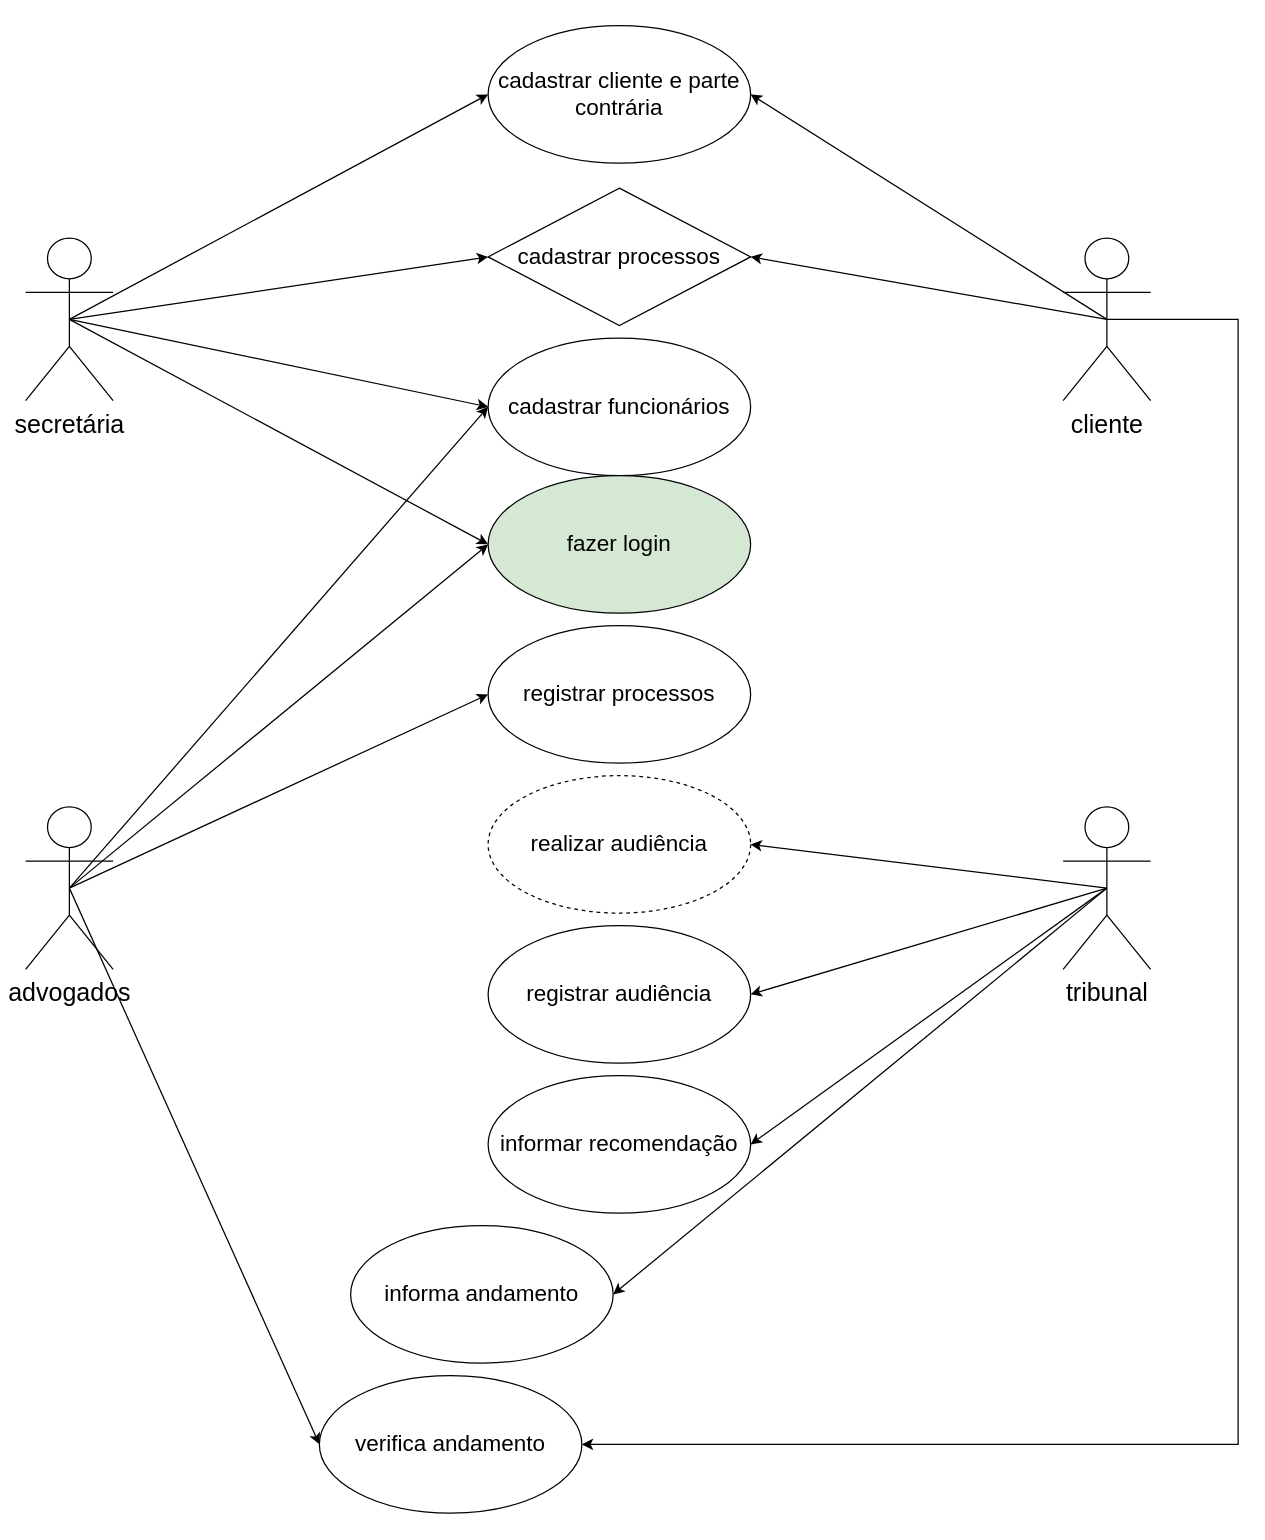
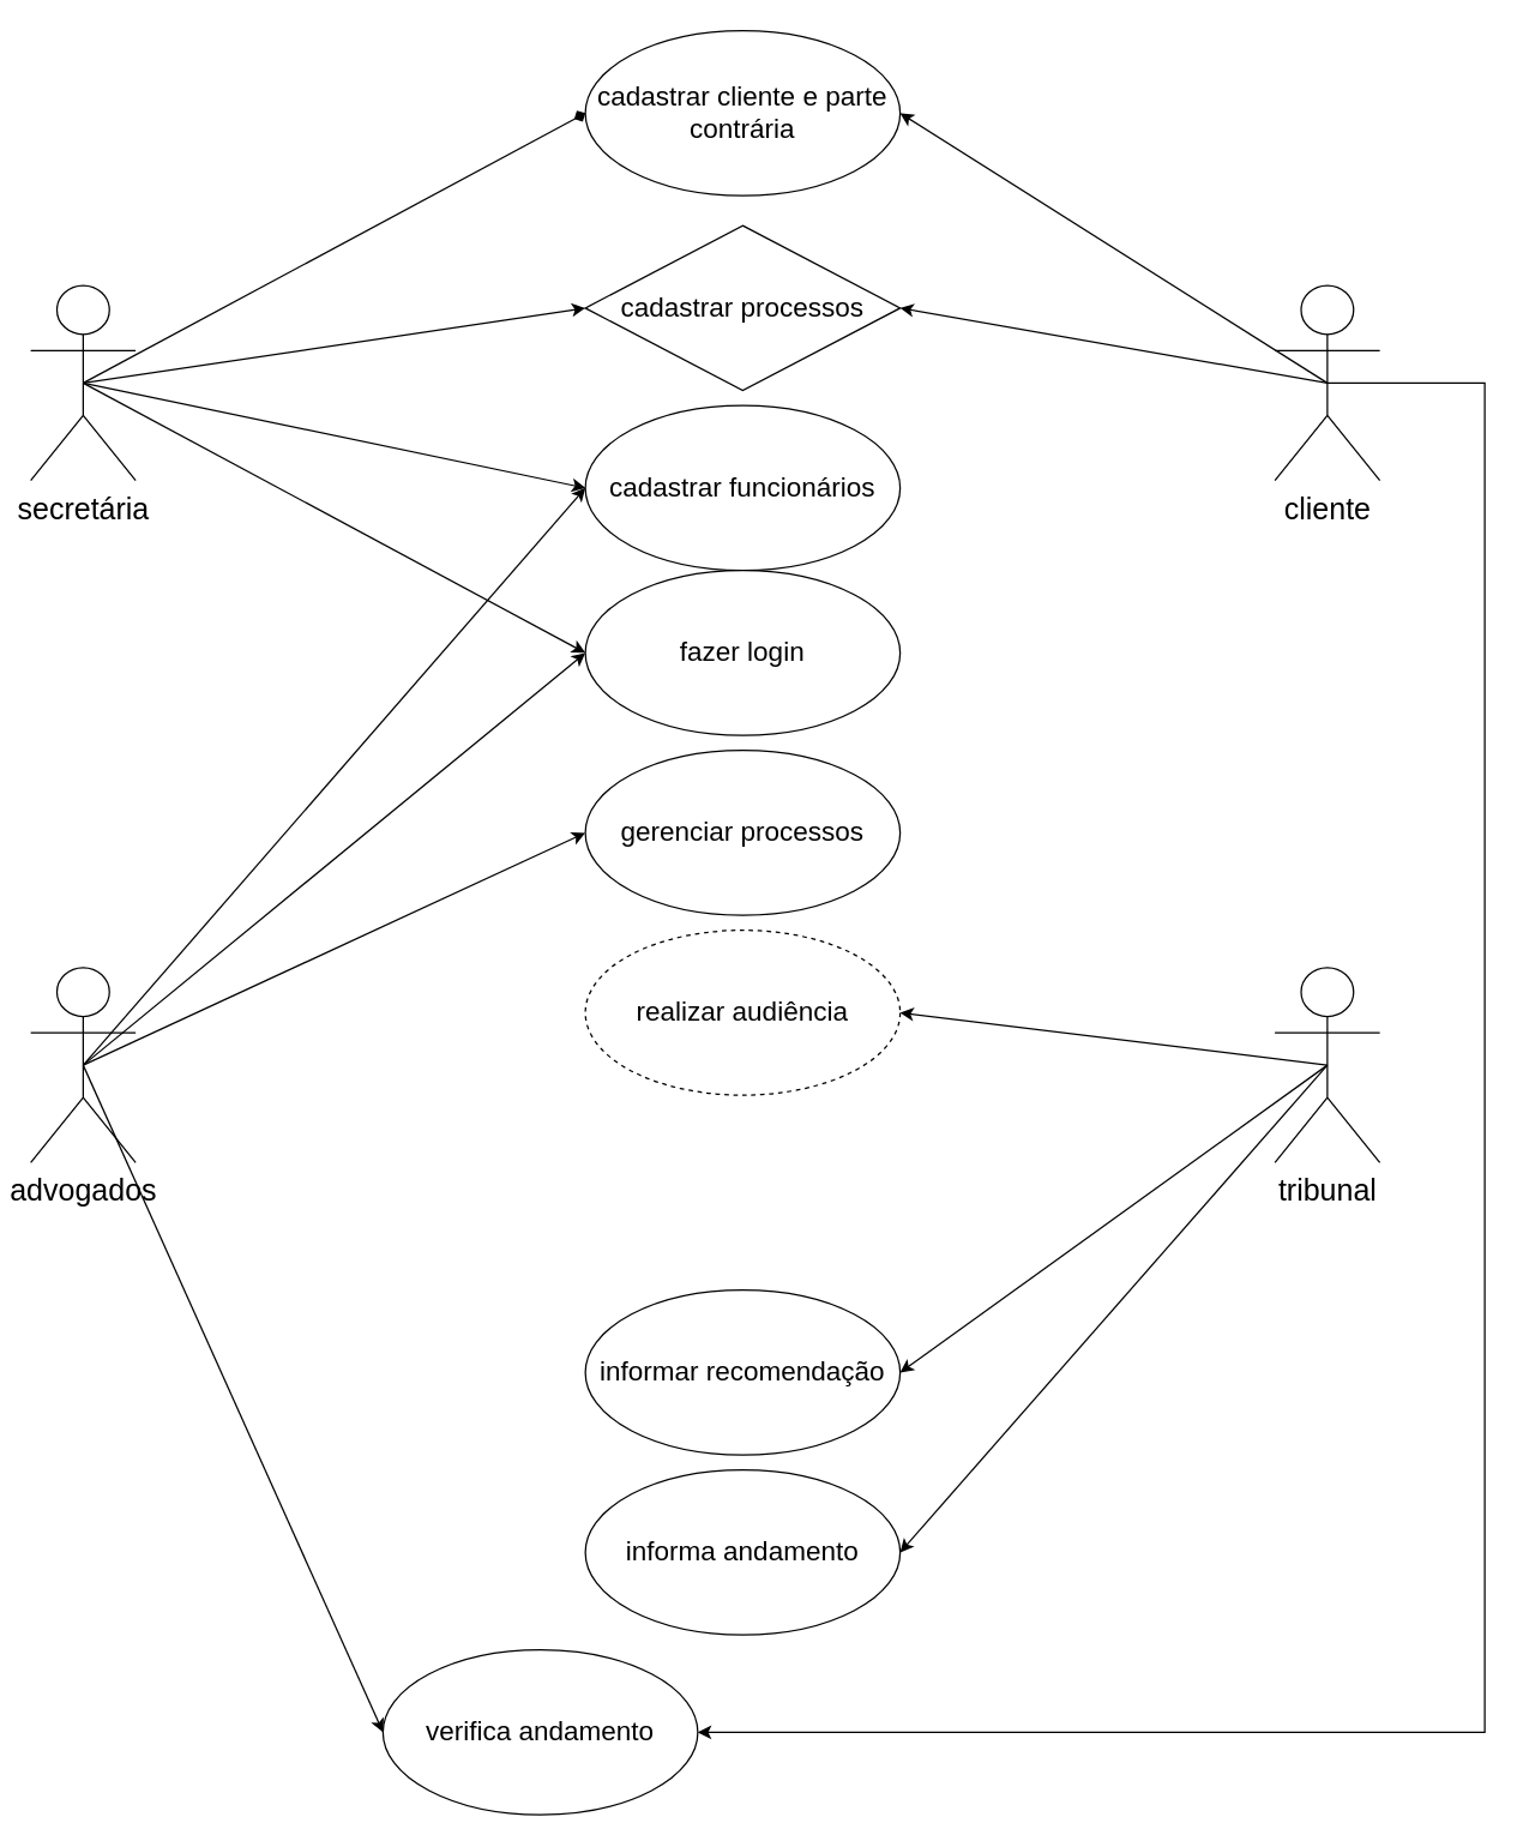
  <mxCell id="0" />
  <mxCell id="1" parent="0" />
  <mxCell id="2" value="&lt;span style=&quot;font-size: 18px&quot;&gt;cadastrar cliente e parte contrária&lt;/span&gt;" style="ellipse;whiteSpace=wrap;html=1;" vertex="1" parent="1"><mxGeometry x="390" y="20" width="210" height="110" as="geometry" /></mxCell>
- <mxCell id="3" style="edgeStyle=none;rounded=0;orthogonalLoop=1;jettySize=auto;html=1;exitX=0.5;exitY=0.5;exitDx=0;exitDy=0;exitPerimeter=0;entryX=0;entryY=0.5;entryDx=0;entryDy=0;fontSize=18;" edge="1" parent="1" source="7" target="2"><mxGeometry relative="1" as="geometry"><mxPoint x="110" y="145" as="targetPoint" /></mxGeometry></mxCell>
+ <mxCell id="3" style="edgeStyle=none;rounded=0;orthogonalLoop=1;jettySize=auto;html=1;exitX=0.5;exitY=0.5;exitDx=0;exitDy=0;exitPerimeter=0;entryX=0;entryY=0.5;entryDx=0;entryDy=0;fontSize=18;endArrow=diamond;" edge="1" parent="1" source="7" target="2"><mxGeometry relative="1" as="geometry"><mxPoint x="110" y="145" as="targetPoint" /></mxGeometry></mxCell>
  <mxCell id="4" style="edgeStyle=none;rounded=0;orthogonalLoop=1;jettySize=auto;html=1;exitX=0.5;exitY=0.5;exitDx=0;exitDy=0;exitPerimeter=0;entryX=0;entryY=0.5;entryDx=0;entryDy=0;fontSize=18;" edge="1" parent="1" source="7" target="18"><mxGeometry relative="1" as="geometry" /></mxCell>
  <mxCell id="5" style="edgeStyle=none;rounded=0;orthogonalLoop=1;jettySize=auto;html=1;exitX=0.5;exitY=0.5;exitDx=0;exitDy=0;exitPerimeter=0;entryX=0;entryY=0.5;entryDx=0;entryDy=0;fontSize=18;" edge="1" parent="1" source="7" target="26"><mxGeometry relative="1" as="geometry" /></mxCell>
  <mxCell id="6" style="rounded=0;orthogonalLoop=1;jettySize=auto;html=1;exitX=0.5;exitY=0.5;exitDx=0;exitDy=0;exitPerimeter=0;fontSize=18;entryX=0;entryY=0.5;entryDx=0;entryDy=0;" edge="1" parent="1" source="7" target="30"><mxGeometry relative="1" as="geometry" /></mxCell>
  <mxCell id="7" value="&lt;font style=&quot;font-size: 20px&quot;&gt;secretária&lt;/font&gt;" style="shape=umlActor;verticalLabelPosition=bottom;verticalAlign=top;html=1;outlineConnect=0;" vertex="1" parent="1"><mxGeometry x="20" y="190" width="70" height="130" as="geometry" /></mxCell>
  <mxCell id="8" style="edgeStyle=none;rounded=0;orthogonalLoop=1;jettySize=auto;html=1;exitX=0.5;exitY=0.5;exitDx=0;exitDy=0;exitPerimeter=0;entryX=0;entryY=0.5;entryDx=0;entryDy=0;fontSize=18;" edge="1" parent="1" source="12" target="27"><mxGeometry relative="1" as="geometry" /></mxCell>
  <mxCell id="9" style="edgeStyle=none;rounded=0;orthogonalLoop=1;jettySize=auto;html=1;exitX=0.5;exitY=0.5;exitDx=0;exitDy=0;exitPerimeter=0;entryX=0;entryY=0.5;entryDx=0;entryDy=0;fontSize=18;" edge="1" parent="1" source="12" target="29"><mxGeometry relative="1" as="geometry" /></mxCell>
  <mxCell id="10" style="edgeStyle=none;rounded=0;orthogonalLoop=1;jettySize=auto;html=1;exitX=0.5;exitY=0.5;exitDx=0;exitDy=0;exitPerimeter=0;entryX=0;entryY=0.5;entryDx=0;entryDy=0;fontSize=18;" edge="1" parent="1" source="12" target="30"><mxGeometry relative="1" as="geometry" /></mxCell>
  <mxCell id="11" style="edgeStyle=none;rounded=0;orthogonalLoop=1;jettySize=auto;html=1;exitX=0.5;exitY=0.5;exitDx=0;exitDy=0;exitPerimeter=0;entryX=0;entryY=0.5;entryDx=0;entryDy=0;fontSize=18;" edge="1" parent="1" source="12" target="26"><mxGeometry relative="1" as="geometry" /></mxCell>
  <mxCell id="12" value="&lt;font style=&quot;font-size: 20px&quot;&gt;advogados&lt;/font&gt;" style="shape=umlActor;verticalLabelPosition=bottom;verticalAlign=top;html=1;outlineConnect=0;" vertex="1" parent="1"><mxGeometry x="20" y="645" width="70" height="130" as="geometry" /></mxCell>
  <mxCell id="13" style="edgeStyle=none;rounded=0;orthogonalLoop=1;jettySize=auto;html=1;exitX=0.5;exitY=0.5;exitDx=0;exitDy=0;exitPerimeter=0;entryX=1;entryY=0.5;entryDx=0;entryDy=0;fontSize=18;" edge="1" parent="1" source="17" target="28"><mxGeometry relative="1" as="geometry" /></mxCell>
- <mxCell id="14" style="edgeStyle=none;rounded=0;orthogonalLoop=1;jettySize=auto;html=1;exitX=0.5;exitY=0.5;exitDx=0;exitDy=0;exitPerimeter=0;entryX=1;entryY=0.5;entryDx=0;entryDy=0;fontSize=18;" edge="1" parent="1" source="17" target="24"><mxGeometry relative="1" as="geometry" /></mxCell>
  <mxCell id="15" style="edgeStyle=none;rounded=0;orthogonalLoop=1;jettySize=auto;html=1;exitX=0.5;exitY=0.5;exitDx=0;exitDy=0;exitPerimeter=0;entryX=1;entryY=0.5;entryDx=0;entryDy=0;fontSize=18;" edge="1" parent="1" source="17" target="25"><mxGeometry relative="1" as="geometry" /></mxCell>
  <mxCell id="16" style="edgeStyle=none;rounded=0;orthogonalLoop=1;jettySize=auto;html=1;exitX=0.5;exitY=0.5;exitDx=0;exitDy=0;exitPerimeter=0;entryX=1;entryY=0.5;entryDx=0;entryDy=0;fontSize=18;" edge="1" parent="1" source="17" target="23"><mxGeometry relative="1" as="geometry" /></mxCell>
  <mxCell id="17" value="&lt;font style=&quot;font-size: 20px&quot;&gt;tribunal&lt;/font&gt;" style="shape=umlActor;verticalLabelPosition=bottom;verticalAlign=top;html=1;outlineConnect=0;" vertex="1" parent="1"><mxGeometry x="850" y="645" width="70" height="130" as="geometry" /></mxCell>
  <mxCell id="18" value="&lt;span style=&quot;font-size: 18px&quot;&gt;cadastrar processos&lt;/span&gt;" style="rhombus;whiteSpace=wrap;html=1;" vertex="1" parent="1"><mxGeometry x="390" y="150" width="210" height="110" as="geometry" /></mxCell>
  <mxCell id="19" style="edgeStyle=none;rounded=0;orthogonalLoop=1;jettySize=auto;html=1;exitX=0.5;exitY=0.5;exitDx=0;exitDy=0;exitPerimeter=0;entryX=1;entryY=0.5;entryDx=0;entryDy=0;fontSize=18;" edge="1" parent="1" source="22" target="2"><mxGeometry relative="1" as="geometry" /></mxCell>
  <mxCell id="20" style="edgeStyle=none;rounded=0;orthogonalLoop=1;jettySize=auto;html=1;exitX=0.5;exitY=0.5;exitDx=0;exitDy=0;exitPerimeter=0;entryX=1;entryY=0.5;entryDx=0;entryDy=0;fontSize=18;" edge="1" parent="1" source="22" target="18"><mxGeometry relative="1" as="geometry" /></mxCell>
  <mxCell id="21" style="edgeStyle=elbowEdgeStyle;rounded=0;orthogonalLoop=1;jettySize=auto;html=1;exitX=0.5;exitY=0.5;exitDx=0;exitDy=0;exitPerimeter=0;entryX=1;entryY=0.5;entryDx=0;entryDy=0;fontSize=18;" edge="1" parent="1" source="22" target="29"><mxGeometry relative="1" as="geometry"><Array as="points"><mxPoint x="990" y="660" /></Array></mxGeometry></mxCell>
  <mxCell id="22" value="&lt;span style=&quot;font-size: 20px&quot;&gt;cliente&lt;/span&gt;" style="shape=umlActor;verticalLabelPosition=bottom;verticalAlign=top;html=1;outlineConnect=0;" vertex="1" parent="1"><mxGeometry x="850" y="190" width="70" height="130" as="geometry" /></mxCell>
- <mxCell id="23" value="&lt;span style=&quot;font-size: 18px&quot;&gt;informa andamento&lt;/span&gt;" style="ellipse;whiteSpace=wrap;html=1;" vertex="1" parent="1"><mxGeometry x="280" y="980" width="210" height="110" as="geometry" /></mxCell>
- <mxCell id="24" value="&lt;font style=&quot;font-size: 18px&quot;&gt;registrar audiência&lt;/font&gt;" style="ellipse;whiteSpace=wrap;html=1;" vertex="1" parent="1"><mxGeometry x="390" y="740" width="210" height="110" as="geometry" /></mxCell>
+ <mxCell id="23" value="&lt;span style=&quot;font-size: 18px&quot;&gt;informa andamento&lt;/span&gt;" style="ellipse;whiteSpace=wrap;html=1;" vertex="1" parent="1"><mxGeometry x="390" y="980" width="210" height="110" as="geometry" /></mxCell>
  <mxCell id="25" value="&lt;span style=&quot;font-size: 18px&quot;&gt;informar recomendação&lt;/span&gt;" style="ellipse;whiteSpace=wrap;html=1;" vertex="1" parent="1"><mxGeometry x="390" y="860" width="210" height="110" as="geometry" /></mxCell>
  <mxCell id="26" value="&lt;span style=&quot;font-size: 18px&quot;&gt;cadastrar funcionários&lt;/span&gt;" style="ellipse;whiteSpace=wrap;html=1;" vertex="1" parent="1"><mxGeometry x="390" y="270" width="210" height="110" as="geometry" /></mxCell>
- <mxCell id="27" value="&lt;span style=&quot;font-size: 18px&quot;&gt;registrar processos&lt;/span&gt;" style="ellipse;whiteSpace=wrap;html=1;" vertex="1" parent="1"><mxGeometry x="390" y="500" width="210" height="110" as="geometry" /></mxCell>
+ <mxCell id="27" value="&lt;span style=&quot;font-size: 18px&quot;&gt;gerenciar processos&lt;/span&gt;" style="ellipse;whiteSpace=wrap;html=1;" vertex="1" parent="1"><mxGeometry x="390" y="500" width="210" height="110" as="geometry" /></mxCell>
  <mxCell id="28" value="&lt;span style=&quot;font-size: 18px&quot;&gt;realizar audiência&lt;/span&gt;" style="ellipse;whiteSpace=wrap;html=1;dashed=1;" vertex="1" parent="1"><mxGeometry x="390" y="620" width="210" height="110" as="geometry" /></mxCell>
  <mxCell id="29" value="&lt;span style=&quot;font-size: 18px&quot;&gt;verifica andamento&lt;/span&gt;" style="ellipse;whiteSpace=wrap;html=1;" vertex="1" parent="1"><mxGeometry x="255" y="1100" width="210" height="110" as="geometry" /></mxCell>
- <mxCell id="30" value="&lt;span style=&quot;font-size: 18px&quot;&gt;fazer login&lt;/span&gt;" style="ellipse;whiteSpace=wrap;html=1;fillColor=#d5e8d4;" vertex="1" parent="1"><mxGeometry x="390" y="380" width="210" height="110" as="geometry" /></mxCell>
+ <mxCell id="30" value="&lt;span style=&quot;font-size: 18px&quot;&gt;fazer login&lt;/span&gt;" style="ellipse;whiteSpace=wrap;html=1;" vertex="1" parent="1"><mxGeometry x="390" y="380" width="210" height="110" as="geometry" /></mxCell>
